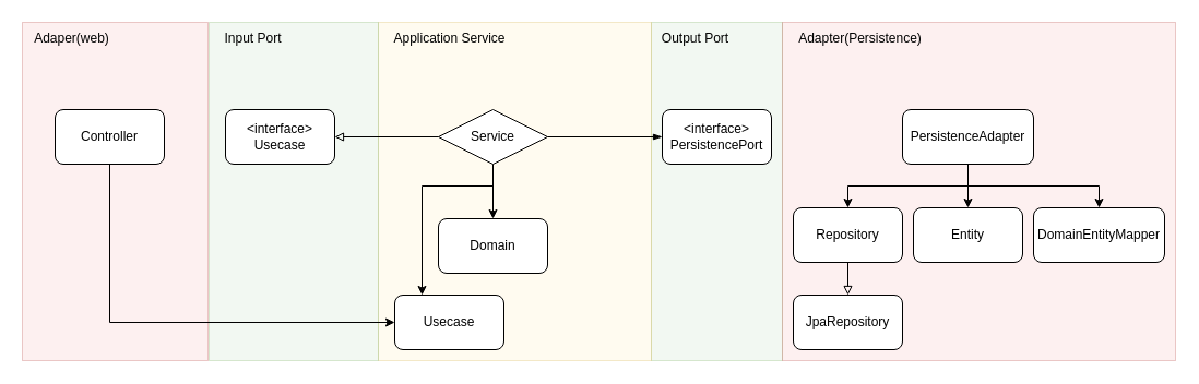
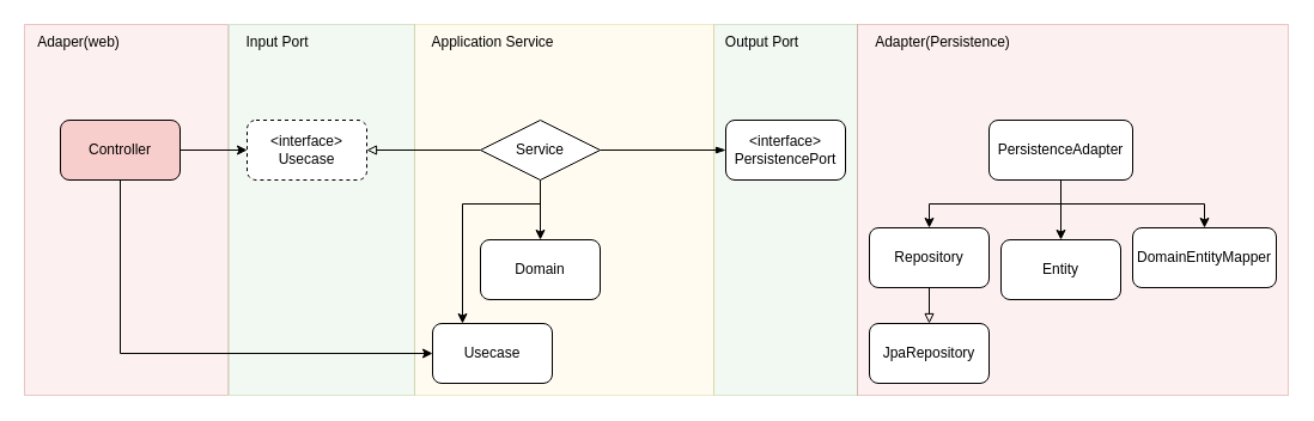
  <mxCell id="0" />
  <mxCell id="1" parent="0" />
  <mxCell id="2" value="" style="rounded=0;whiteSpace=wrap;html=1;fillColor=#d5e8d4;strokeColor=#82b366;opacity=30;" vertex="1" parent="1"><mxGeometry x="596" y="20" width="120" height="310" as="geometry" /></mxCell>
  <mxCell id="3" value="" style="rounded=0;whiteSpace=wrap;html=1;fillColor=#fff2cc;strokeColor=#d6b656;opacity=30;" vertex="1" parent="1"><mxGeometry x="346" y="20" width="250" height="310" as="geometry" /></mxCell>
  <mxCell id="4" value="" style="rounded=0;whiteSpace=wrap;html=1;fillColor=#f8cecc;strokeColor=#b85450;opacity=30;" vertex="1" parent="1"><mxGeometry x="716" y="20" width="360" height="310" as="geometry" /></mxCell>
  <mxCell id="5" value="" style="rounded=0;whiteSpace=wrap;html=1;fillColor=#d5e8d4;strokeColor=#82b366;opacity=30;" vertex="1" parent="1"><mxGeometry x="191" y="20" width="155" height="310" as="geometry" /></mxCell>
  <mxCell id="6" value="" style="rounded=0;whiteSpace=wrap;html=1;fillColor=#f8cecc;strokeColor=#b85450;opacity=30;" vertex="1" parent="1"><mxGeometry x="20" y="20" width="170" height="310" as="geometry" /></mxCell>
  <mxCell id="7" value="Domain" style="rounded=1;whiteSpace=wrap;html=1;" vertex="1" parent="1"><mxGeometry x="401" y="200" width="100" height="50" as="geometry" /></mxCell>
  <mxCell id="8" style="edgeStyle=orthogonalEdgeStyle;rounded=0;orthogonalLoop=1;jettySize=auto;html=1;exitX=0;exitY=0.5;exitDx=0;exitDy=0;entryX=1;entryY=0.5;entryDx=0;entryDy=0;endArrow=block;endFill=0;" edge="1" parent="1" source="12" target="13"><mxGeometry relative="1" as="geometry" /></mxCell>
  <mxCell id="9" style="edgeStyle=orthogonalEdgeStyle;rounded=0;orthogonalLoop=1;jettySize=auto;html=1;exitX=0.5;exitY=1;exitDx=0;exitDy=0;" edge="1" parent="1" source="12" target="7"><mxGeometry relative="1" as="geometry" /></mxCell>
  <mxCell id="10" style="edgeStyle=orthogonalEdgeStyle;rounded=0;orthogonalLoop=1;jettySize=auto;html=1;exitX=1;exitY=0.5;exitDx=0;exitDy=0;endArrow=blockThin;endFill=1;" edge="1" parent="1" source="12" target="17"><mxGeometry relative="1" as="geometry"><Array as="points"><mxPoint x="646" y="125" /></Array></mxGeometry></mxCell>
  <mxCell id="11" style="edgeStyle=orthogonalEdgeStyle;rounded=0;orthogonalLoop=1;jettySize=auto;html=1;exitX=0.5;exitY=1;exitDx=0;exitDy=0;entryX=0.25;entryY=0;entryDx=0;entryDy=0;" edge="1" parent="1" source="12" target="32"><mxGeometry relative="1" as="geometry"><Array as="points"><mxPoint x="451" y="170" /><mxPoint x="386" y="170" /></Array></mxGeometry></mxCell>
  <mxCell id="12" value="Service" style="rhombus;whiteSpace=wrap;html=1;" vertex="1" parent="1"><mxGeometry x="401" y="100" width="100" height="50" as="geometry" /></mxCell>
- <mxCell id="13" value="&amp;lt;interface&amp;gt;&lt;br&gt;Usecase" style="rounded=1;whiteSpace=wrap;html=1;" vertex="1" parent="1"><mxGeometry x="206" y="100" width="100" height="50" as="geometry" /></mxCell>
+ <mxCell id="13" value="&amp;lt;interface&amp;gt;&lt;br&gt;Usecase" style="rounded=1;whiteSpace=wrap;html=1;dashed=1;" vertex="1" parent="1"><mxGeometry x="206" y="100" width="100" height="50" as="geometry" /></mxCell>
+ <mxCell id="14" style="edgeStyle=orthogonalEdgeStyle;rounded=0;orthogonalLoop=1;jettySize=auto;html=1;exitX=1;exitY=0.5;exitDx=0;exitDy=0;entryX=0;entryY=0.5;entryDx=0;entryDy=0;" edge="1" parent="1" source="16" target="13"><mxGeometry relative="1" as="geometry" /></mxCell>
  <mxCell id="15" style="edgeStyle=orthogonalEdgeStyle;rounded=0;orthogonalLoop=1;jettySize=auto;html=1;exitX=0.5;exitY=1;exitDx=0;exitDy=0;entryX=0;entryY=0.5;entryDx=0;entryDy=0;" edge="1" parent="1" source="16" target="32"><mxGeometry relative="1" as="geometry" /></mxCell>
- <mxCell id="16" value="Controller" style="rounded=1;whiteSpace=wrap;html=1;" vertex="1" parent="1"><mxGeometry x="50" y="100" width="100" height="50" as="geometry" /></mxCell>
+ <mxCell id="16" value="Controller" style="rounded=1;whiteSpace=wrap;html=1;fillColor=#f8cecc;" vertex="1" parent="1"><mxGeometry x="50" y="100" width="100" height="50" as="geometry" /></mxCell>
  <mxCell id="17" value="&amp;lt;interface&amp;gt;&lt;br&gt;PersistencePort" style="rounded=1;whiteSpace=wrap;html=1;" vertex="1" parent="1"><mxGeometry x="606" y="100" width="100" height="50" as="geometry" /></mxCell>
  <mxCell id="18" style="edgeStyle=orthogonalEdgeStyle;rounded=0;orthogonalLoop=1;jettySize=auto;html=1;exitX=0.5;exitY=1;exitDx=0;exitDy=0;entryX=0.5;entryY=0;entryDx=0;entryDy=0;" edge="1" parent="1" source="21" target="22"><mxGeometry relative="1" as="geometry" /></mxCell>
  <mxCell id="19" style="edgeStyle=orthogonalEdgeStyle;rounded=0;orthogonalLoop=1;jettySize=auto;html=1;exitX=0.5;exitY=1;exitDx=0;exitDy=0;entryX=0.5;entryY=0;entryDx=0;entryDy=0;" edge="1" parent="1" source="21" target="24"><mxGeometry relative="1" as="geometry" /></mxCell>
  <mxCell id="20" style="edgeStyle=orthogonalEdgeStyle;rounded=0;orthogonalLoop=1;jettySize=auto;html=1;exitX=0.5;exitY=1;exitDx=0;exitDy=0;entryX=0.5;entryY=0;entryDx=0;entryDy=0;" edge="1" parent="1" source="21" target="25"><mxGeometry relative="1" as="geometry" /></mxCell>
  <mxCell id="21" value="PersistenceAdapter" style="rounded=1;whiteSpace=wrap;html=1;" vertex="1" parent="1"><mxGeometry x="826" y="100" width="120" height="50" as="geometry" /></mxCell>
- <mxCell id="22" value="Entity" style="rounded=1;whiteSpace=wrap;html=1;" vertex="1" parent="1"><mxGeometry x="836" y="190" width="100" height="50" as="geometry" /></mxCell>
+ <mxCell id="22" value="Entity" style="rounded=1;whiteSpace=wrap;html=1;" vertex="1" parent="1"><mxGeometry x="836" y="200" width="100" height="50" as="geometry" /></mxCell>
  <mxCell id="23" style="edgeStyle=orthogonalEdgeStyle;rounded=0;orthogonalLoop=1;jettySize=auto;html=1;exitX=0.5;exitY=1;exitDx=0;exitDy=0;endArrow=block;endFill=0;" edge="1" parent="1" source="24" target="31"><mxGeometry relative="1" as="geometry" /></mxCell>
  <mxCell id="24" value="Repository" style="rounded=1;whiteSpace=wrap;html=1;" vertex="1" parent="1"><mxGeometry x="726" y="190" width="100" height="50" as="geometry" /></mxCell>
  <mxCell id="25" value="DomainEntityMapper" style="rounded=1;whiteSpace=wrap;html=1;" vertex="1" parent="1"><mxGeometry x="946" y="190" width="120" height="50" as="geometry" /></mxCell>
  <mxCell id="26" value="Adaper(web)" style="text;html=1;align=center;verticalAlign=middle;resizable=0;points=[];autosize=1;strokeColor=none;fillColor=none;" vertex="1" parent="1"><mxGeometry x="20" y="20" width="90" height="30" as="geometry" /></mxCell>
  <mxCell id="27" value="Input Port" style="text;html=1;align=center;verticalAlign=middle;resizable=0;points=[];autosize=1;strokeColor=none;fillColor=none;" vertex="1" parent="1"><mxGeometry x="191" y="20" width="80" height="30" as="geometry" /></mxCell>
  <mxCell id="28" value="Output Port" style="text;html=1;align=center;verticalAlign=middle;resizable=0;points=[];autosize=1;strokeColor=none;fillColor=none;" vertex="1" parent="1"><mxGeometry x="596" y="20" width="80" height="30" as="geometry" /></mxCell>
  <mxCell id="29" value="Adapter(Persistence)" style="text;html=1;align=center;verticalAlign=middle;resizable=0;points=[];autosize=1;strokeColor=none;fillColor=none;" vertex="1" parent="1"><mxGeometry x="717" y="20" width="140" height="30" as="geometry" /></mxCell>
  <mxCell id="30" value="Application Service" style="text;html=1;align=center;verticalAlign=middle;resizable=0;points=[];autosize=1;strokeColor=none;fillColor=none;" vertex="1" parent="1"><mxGeometry x="346" y="20" width="130" height="30" as="geometry" /></mxCell>
  <mxCell id="31" value="JpaRepository" style="rounded=1;whiteSpace=wrap;html=1;" vertex="1" parent="1"><mxGeometry x="726" y="270" width="100" height="50" as="geometry" /></mxCell>
  <mxCell id="32" value="Usecase" style="rounded=1;whiteSpace=wrap;html=1;" vertex="1" parent="1"><mxGeometry x="361" y="270" width="100" height="50" as="geometry" /></mxCell>
